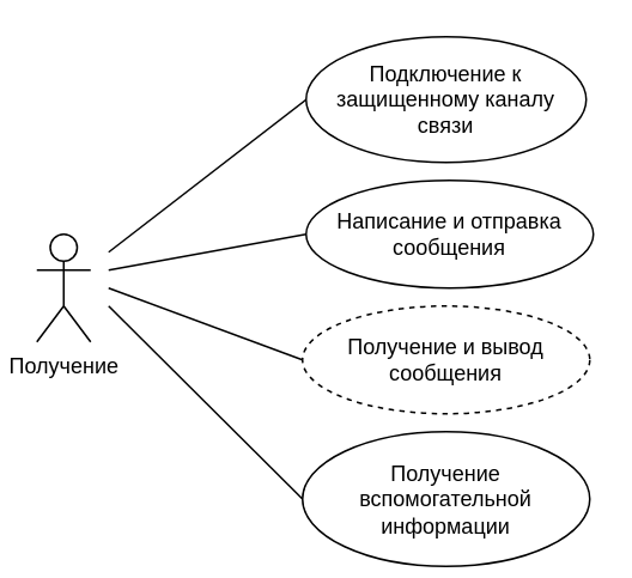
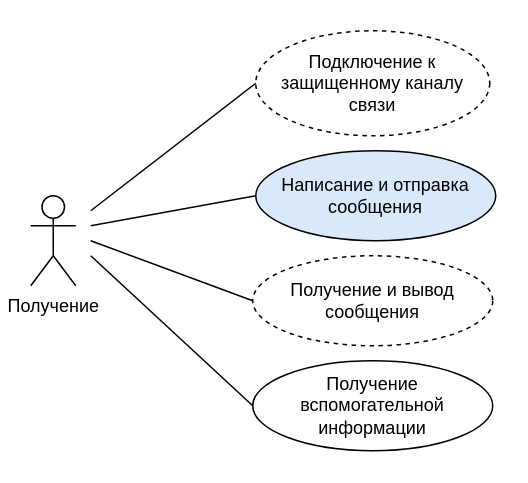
  <mxCell id="0" />
  <mxCell id="1" parent="0" />
  <mxCell id="2" value="Получение" style="shape=umlActor;verticalLabelPosition=bottom;verticalAlign=top;html=1;outlineConnect=0;" parent="1" vertex="1"><mxGeometry x="20" y="130" width="30" height="60" as="geometry" /></mxCell>
- <mxCell id="3" value="Подключение к защищенному каналу связи" style="ellipse;whiteSpace=wrap;html=1;" parent="1" vertex="1"><mxGeometry x="170" y="20" width="156" height="70" as="geometry" /></mxCell>
- <mxCell id="4" value="Написание и отправка сообщения" style="ellipse;whiteSpace=wrap;html=1;" parent="1" vertex="1"><mxGeometry x="170" y="100" width="160" height="60" as="geometry" /></mxCell>
- <mxCell id="5" value="Получение вспомогательной информации" style="ellipse;whiteSpace=wrap;html=1;" parent="1" vertex="1"><mxGeometry x="168" y="240" width="160" height="75" as="geometry" /></mxCell>
+ <mxCell id="3" value="Подключение к защищенному каналу связи" style="ellipse;whiteSpace=wrap;html=1;dashed=1;" parent="1" vertex="1"><mxGeometry x="170" y="20" width="156" height="70" as="geometry" /></mxCell>
+ <mxCell id="4" value="Написание и отправка сообщения" style="ellipse;whiteSpace=wrap;html=1;fillColor=#dae8fc;" parent="1" vertex="1"><mxGeometry x="170" y="100" width="160" height="60" as="geometry" /></mxCell>
+ <mxCell id="5" value="Получение вспомогательной информации" style="ellipse;whiteSpace=wrap;html=1;" parent="1" vertex="1"><mxGeometry x="168" y="240" width="160" height="60" as="geometry" /></mxCell>
  <mxCell id="6" value="" style="endArrow=none;html=1;entryX=0;entryY=0.5;entryDx=0;entryDy=0;" parent="1" target="3" edge="1"><mxGeometry width="50" height="50" relative="1" as="geometry"><mxPoint x="60" y="140" as="sourcePoint" /><mxPoint x="130" y="120" as="targetPoint" /></mxGeometry></mxCell>
  <mxCell id="7" value="" style="endArrow=none;html=1;entryX=0;entryY=0.5;entryDx=0;entryDy=0;" parent="1" target="4" edge="1"><mxGeometry width="50" height="50" relative="1" as="geometry"><mxPoint x="60" y="150" as="sourcePoint" /><mxPoint x="130" y="160" as="targetPoint" /></mxGeometry></mxCell>
  <mxCell id="8" value="" style="endArrow=none;html=1;entryX=0;entryY=0.5;entryDx=0;entryDy=0;" parent="1" target="5" edge="1"><mxGeometry width="50" height="50" relative="1" as="geometry"><mxPoint x="60" y="170" as="sourcePoint" /><mxPoint x="100" y="260" as="targetPoint" /></mxGeometry></mxCell>
  <mxCell id="9" value="Получение и вывод сообщения" style="ellipse;whiteSpace=wrap;html=1;dashed=1;" vertex="1" parent="1"><mxGeometry x="168" y="170" width="160" height="60" as="geometry" /></mxCell>
  <mxCell id="10" value="" style="endArrow=none;html=1;entryX=0;entryY=0.5;entryDx=0;entryDy=0;" edge="1" parent="1" target="9"><mxGeometry width="50" height="50" relative="1" as="geometry"><mxPoint x="60" y="160" as="sourcePoint" /><mxPoint x="180" y="140" as="targetPoint" /></mxGeometry></mxCell>
